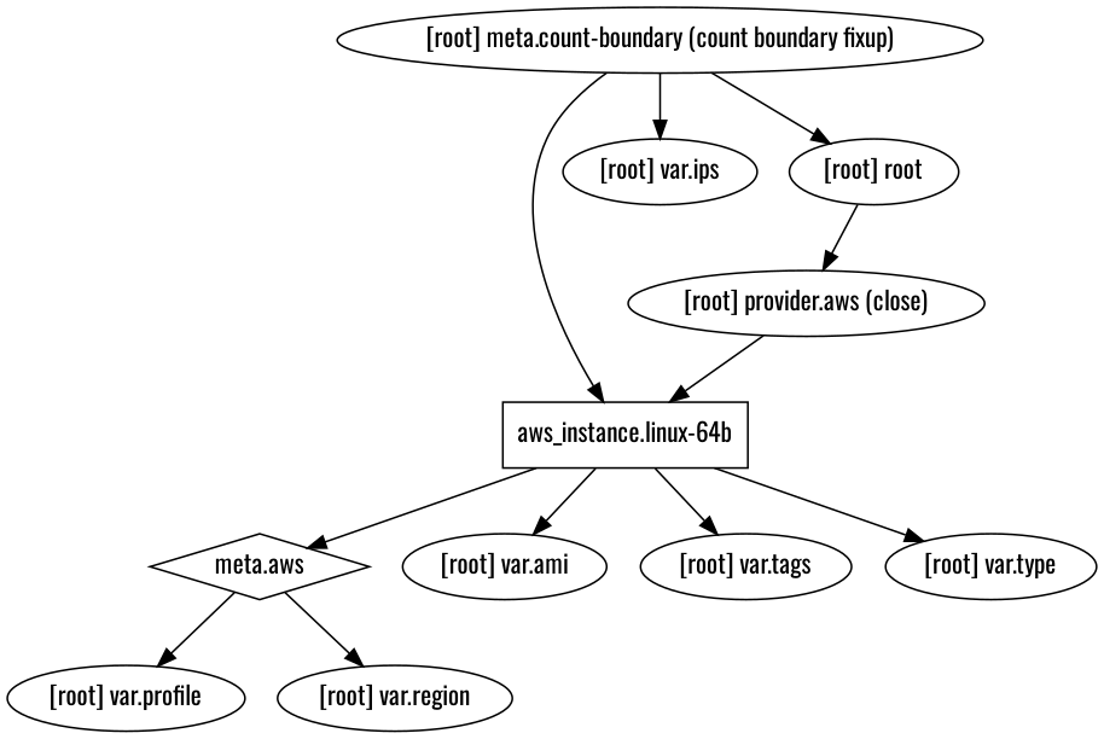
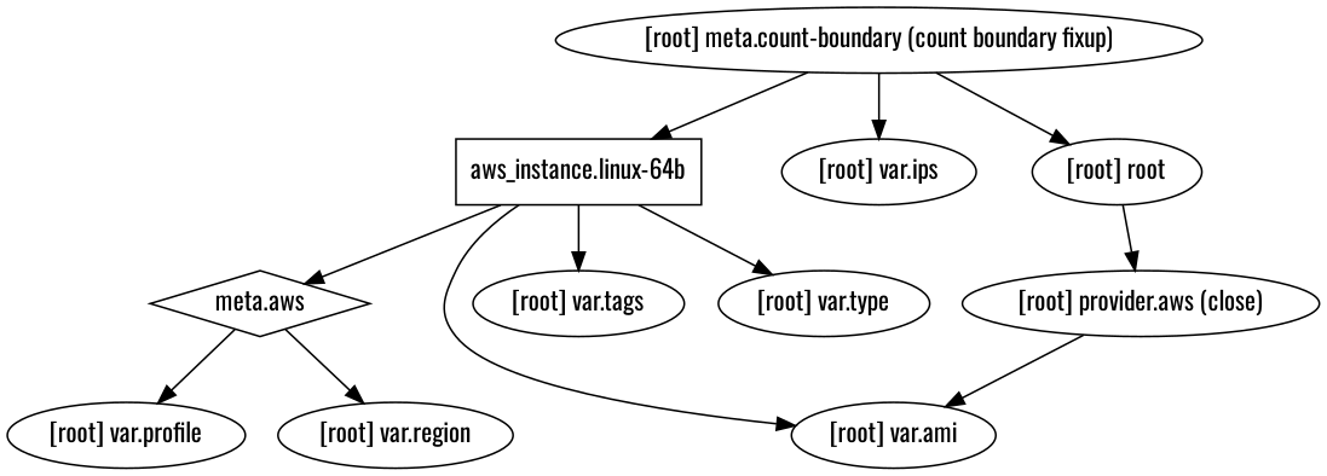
  digraph {
    compound=true
    fontname=Oswald
    newrank=true
    node [fontname=Oswald]
    edge [fontname=Oswald]
    n1 [label="aws_instance.linux-64b" shape=box]
    n2 [label="meta.aws" shape=diamond]
    "[root] var.ami"
    "[root] var.tags"
    "[root] var.type"
    "[root] var.profile"
    "[root] var.region"
    "[root] meta.count-boundary (count boundary fixup)"
    "[root] var.ips"
    "[root] provider.aws (close)"
    "[root] root"
    subgraph sub_1 {
      n1
      n2
      "[root] var.ami"
      "[root] var.tags"
      "[root] var.type"
      "[root] var.profile"
      "[root] var.region"
      "[root] meta.count-boundary (count boundary fixup)"
      "[root] var.ips"
      "[root] provider.aws (close)"
      "[root] root"
    }
    n1 -> n2
    n1 -> "[root] var.ami"
    n1 -> "[root] var.tags"
    n1 -> "[root] var.type"
    n2 -> "[root] var.profile"
    n2 -> "[root] var.region"
    "[root] meta.count-boundary (count boundary fixup)" -> n1
    "[root] meta.count-boundary (count boundary fixup)" -> "[root] var.ips"
    "[root] meta.count-boundary (count boundary fixup)" -> "[root] root"
-   "[root] provider.aws (close)" -> n1
+   "[root] provider.aws (close)" -> "[root] var.ami"
    "[root] root" -> "[root] provider.aws (close)"
  }
